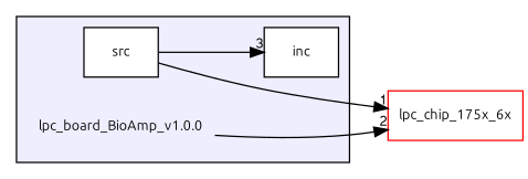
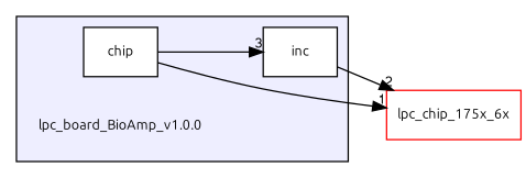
  digraph {
    compound=true
    rankdir=LR
    fontname=Ubuntu
    node [fontname=Ubuntu fontsize=10 shape=box color=black fillcolor=white style=filled]
    edge [labeldistance=1.5 labelfontname=FreeSans labelfontsize=10 fontname=Ubuntu]
    n1 [label="lpc_board_BioAmp_v1.0.0" shape=plaintext color="" fillcolor="" style=""]
    n2 [label=inc]
-   n3 [label=src]
+   n3 [label=chip]
    n4 [color=red label=lpc_chip_175x_6x]
    subgraph cluster_1 {
      bgcolor="#eeeeff"
      pencolor=black
      n1
      n2
      n3
    }
-   n1 -> n4 [headlabel=2]
+   n2 -> n4 [headlabel=2]
    n3 -> n2 [headlabel=3]
    n3 -> n4 [headlabel=1]
  }
